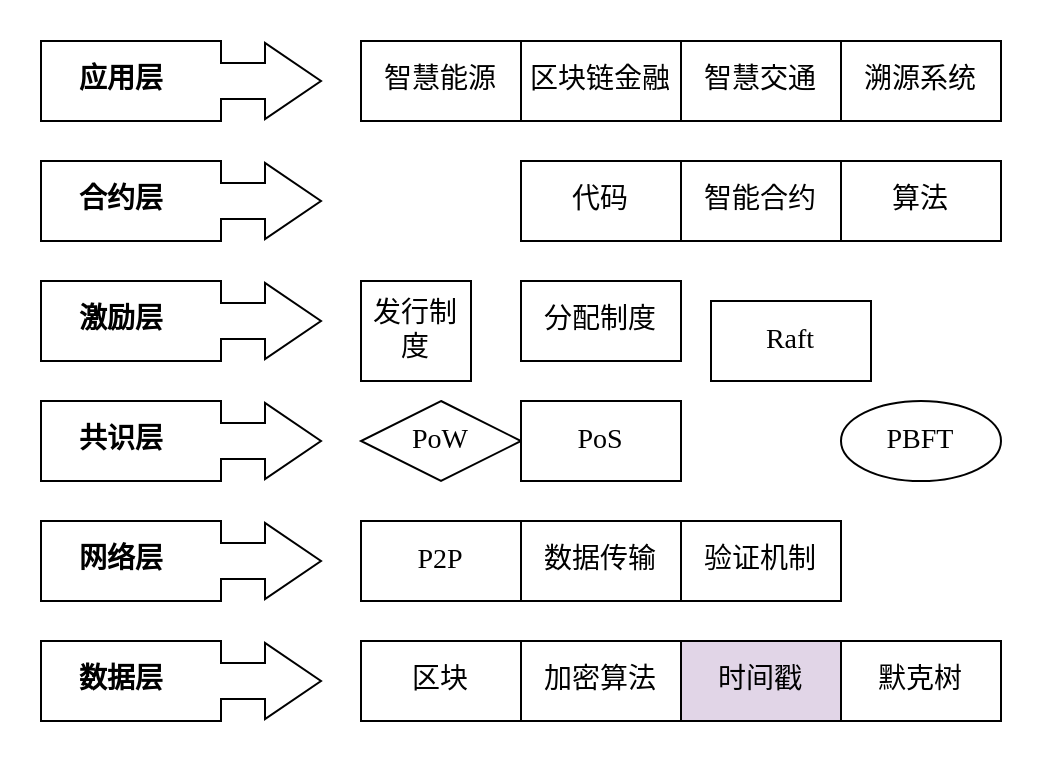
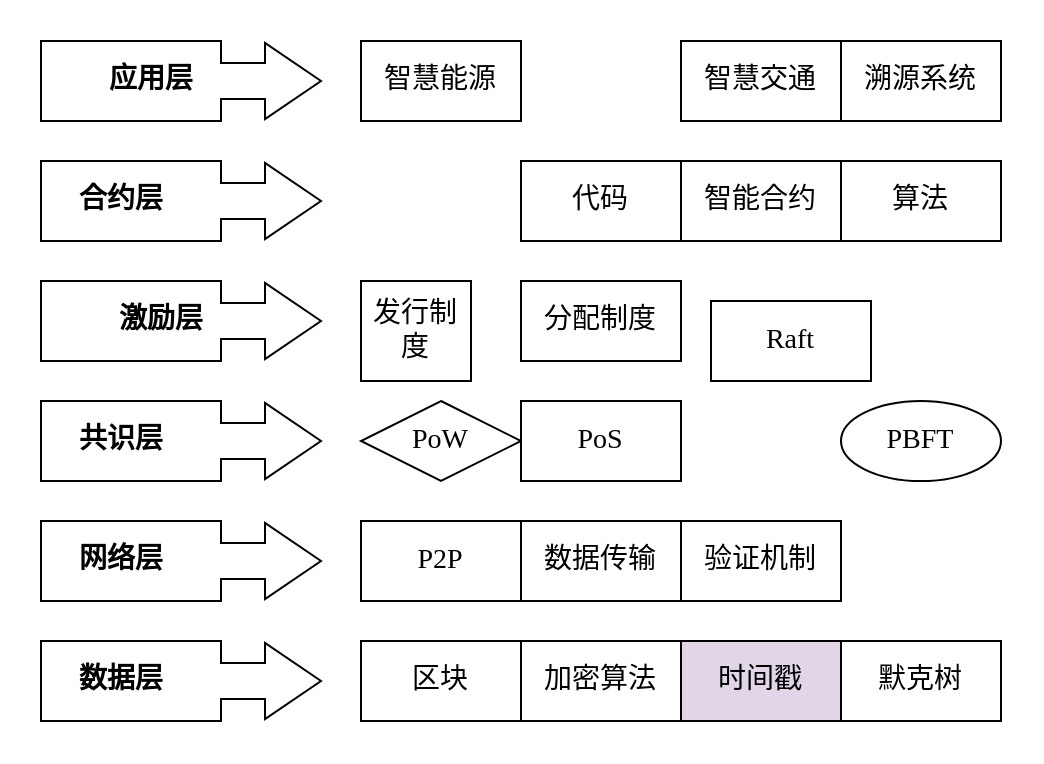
  <mxCell id="0" />
  <mxCell id="1" parent="0" />
  <mxCell id="2" value="" style="html=1;shadow=0;dashed=0;align=center;verticalAlign=middle;shape=mxgraph.arrows2.calloutArrow;dy=9;dx=28;notch=90;arrowHead=10;fontSize=14;fontFamily=宋体;" parent="1" vertex="1"><mxGeometry x="20" y="320" width="140" height="40" as="geometry" /></mxCell>
  <mxCell id="3" value="数据层" style="text;html=1;align=center;verticalAlign=middle;resizable=0;points=[];autosize=1;strokeColor=none;fillColor=none;fontSize=14;fontStyle=1;fontFamily=宋体;" parent="1" vertex="1"><mxGeometry x="25" y="325" width="70" height="30" as="geometry" /></mxCell>
  <mxCell id="4" value="区块" style="rounded=0;whiteSpace=wrap;html=1;fontSize=14;fontFamily=宋体;" parent="1" vertex="1"><mxGeometry x="180" y="320" width="80" height="40" as="geometry" /></mxCell>
  <mxCell id="5" value="加密算法" style="rounded=0;whiteSpace=wrap;html=1;fontSize=14;fontFamily=宋体;" parent="1" vertex="1"><mxGeometry x="260" y="320" width="80" height="40" as="geometry" /></mxCell>
  <mxCell id="6" value="时间戳" style="rounded=0;whiteSpace=wrap;html=1;fontSize=14;fontFamily=宋体;fillColor=#e1d5e7;" parent="1" vertex="1"><mxGeometry x="340" y="320" width="80" height="40" as="geometry" /></mxCell>
  <mxCell id="7" value="默克树" style="rounded=0;whiteSpace=wrap;html=1;fontSize=14;fontFamily=宋体;" parent="1" vertex="1"><mxGeometry x="420" y="320" width="80" height="40" as="geometry" /></mxCell>
  <mxCell id="8" value="" style="html=1;shadow=0;dashed=0;align=center;verticalAlign=middle;shape=mxgraph.arrows2.calloutArrow;dy=9;dx=28;notch=90;arrowHead=10;fontSize=14;fontFamily=宋体;" parent="1" vertex="1"><mxGeometry x="20" y="260" width="140" height="40" as="geometry" /></mxCell>
  <mxCell id="9" value="网络层" style="text;html=1;align=center;verticalAlign=middle;resizable=0;points=[];autosize=1;strokeColor=none;fillColor=none;fontSize=14;fontStyle=1;fontFamily=宋体;" parent="1" vertex="1"><mxGeometry x="25" y="265" width="70" height="30" as="geometry" /></mxCell>
  <mxCell id="10" value="P2P" style="rounded=0;whiteSpace=wrap;html=1;fontSize=14;fontFamily=Times New Roman;" parent="1" vertex="1"><mxGeometry x="180" y="260" width="80" height="40" as="geometry" /></mxCell>
  <mxCell id="11" value="数据传输" style="rounded=0;whiteSpace=wrap;html=1;fontSize=14;fontFamily=宋体;" parent="1" vertex="1"><mxGeometry x="260" y="260" width="80" height="40" as="geometry" /></mxCell>
  <mxCell id="12" value="验证机制" style="rounded=0;whiteSpace=wrap;html=1;fontSize=14;fontFamily=宋体;" parent="1" vertex="1"><mxGeometry x="340" y="260" width="80" height="40" as="geometry" /></mxCell>
  <mxCell id="13" value="" style="html=1;shadow=0;dashed=0;align=center;verticalAlign=middle;shape=mxgraph.arrows2.calloutArrow;dy=9;dx=28;notch=90;arrowHead=10;fontSize=14;fontFamily=宋体;" parent="1" vertex="1"><mxGeometry x="20" y="200" width="140" height="40" as="geometry" /></mxCell>
  <mxCell id="14" value="共识层" style="text;html=1;align=center;verticalAlign=middle;resizable=0;points=[];autosize=1;strokeColor=none;fillColor=none;fontSize=14;fontStyle=1;fontFamily=宋体;" parent="1" vertex="1"><mxGeometry x="25" y="205" width="70" height="30" as="geometry" /></mxCell>
  <mxCell id="15" value="PoW" style="rhombus;whiteSpace=wrap;html=1;fontSize=14;fontFamily=Times New Roman;" parent="1" vertex="1"><mxGeometry x="180" y="200" width="80" height="40" as="geometry" /></mxCell>
  <mxCell id="16" value="PoS" style="rounded=0;whiteSpace=wrap;html=1;fontSize=14;fontFamily=Times New Roman;" parent="1" vertex="1"><mxGeometry x="260" y="200" width="80" height="40" as="geometry" /></mxCell>
  <mxCell id="17" value="Raft" style="rounded=0;whiteSpace=wrap;html=1;fontSize=14;fontFamily=Times New Roman;" parent="1" vertex="1"><mxGeometry x="355" y="150" width="80" height="40" as="geometry" /></mxCell>
  <mxCell id="18" value="PBFT" style="ellipse;whiteSpace=wrap;html=1;fontSize=14;fontFamily=Times New Roman;" parent="1" vertex="1"><mxGeometry x="420" y="200" width="80" height="40" as="geometry" /></mxCell>
  <mxCell id="19" value="" style="html=1;shadow=0;dashed=0;align=center;verticalAlign=middle;shape=mxgraph.arrows2.calloutArrow;dy=9;dx=28;notch=90;arrowHead=10;fontSize=14;fontFamily=宋体;" parent="1" vertex="1"><mxGeometry x="20" y="140" width="140" height="40" as="geometry" /></mxCell>
- <mxCell id="20" value="激励层" style="text;html=1;align=center;verticalAlign=middle;resizable=0;points=[];autosize=1;strokeColor=none;fillColor=none;fontSize=14;fontStyle=1;fontFamily=宋体;" parent="1" vertex="1"><mxGeometry x="25" y="145" width="70" height="30" as="geometry" /></mxCell>
+ <mxCell id="20" value="激励层" style="text;html=1;align=center;verticalAlign=middle;resizable=0;points=[];autosize=1;strokeColor=none;fillColor=none;fontSize=14;fontStyle=1;fontFamily=宋体;" parent="1" vertex="1"><mxGeometry x="45" y="145" width="70" height="30" as="geometry" /></mxCell>
  <mxCell id="21" value="发行制度" style="rounded=0;whiteSpace=wrap;html=1;fontSize=14;fontFamily=宋体;" parent="1" vertex="1"><mxGeometry x="180" y="140" width="55" height="50" as="geometry" /></mxCell>
  <mxCell id="22" value="分配制度" style="rounded=0;whiteSpace=wrap;html=1;fontSize=14;fontFamily=宋体;" parent="1" vertex="1"><mxGeometry x="260" y="140" width="80" height="40" as="geometry" /></mxCell>
  <mxCell id="23" value="" style="html=1;shadow=0;dashed=0;align=center;verticalAlign=middle;shape=mxgraph.arrows2.calloutArrow;dy=9;dx=28;notch=90;arrowHead=10;fontSize=14;fontFamily=宋体;" parent="1" vertex="1"><mxGeometry x="20" y="80" width="140" height="40" as="geometry" /></mxCell>
  <mxCell id="24" value="合约层" style="text;html=1;align=center;verticalAlign=middle;resizable=0;points=[];autosize=1;strokeColor=none;fillColor=none;fontSize=14;fontStyle=1;fontFamily=宋体;" parent="1" vertex="1"><mxGeometry x="25" y="85" width="70" height="30" as="geometry" /></mxCell>
  <mxCell id="25" value="代码" style="rounded=0;whiteSpace=wrap;html=1;fontSize=14;fontFamily=宋体;" parent="1" vertex="1"><mxGeometry x="260" y="80" width="80" height="40" as="geometry" /></mxCell>
  <mxCell id="26" value="智能合约" style="rounded=0;whiteSpace=wrap;html=1;fontSize=14;fontFamily=宋体;" parent="1" vertex="1"><mxGeometry x="340" y="80" width="80" height="40" as="geometry" /></mxCell>
  <mxCell id="27" value="算法" style="rounded=0;whiteSpace=wrap;html=1;fontSize=14;fontFamily=宋体;" parent="1" vertex="1"><mxGeometry x="420" y="80" width="80" height="40" as="geometry" /></mxCell>
  <mxCell id="28" value="" style="html=1;shadow=0;dashed=0;align=center;verticalAlign=middle;shape=mxgraph.arrows2.calloutArrow;dy=9;dx=28;notch=90;arrowHead=10;fontSize=14;fontFamily=宋体;" parent="1" vertex="1"><mxGeometry x="20" y="20" width="140" height="40" as="geometry" /></mxCell>
- <mxCell id="29" value="应用层" style="text;html=1;align=center;verticalAlign=middle;resizable=0;points=[];autosize=1;strokeColor=none;fillColor=none;fontSize=14;fontStyle=1;fontFamily=宋体;" parent="1" vertex="1"><mxGeometry x="25" y="25" width="70" height="30" as="geometry" /></mxCell>
+ <mxCell id="29" value="应用层" style="text;html=1;align=center;verticalAlign=middle;resizable=0;points=[];autosize=1;strokeColor=none;fillColor=none;fontSize=14;fontStyle=1;fontFamily=宋体;" parent="1" vertex="1"><mxGeometry x="40" y="25" width="70" height="30" as="geometry" /></mxCell>
  <mxCell id="30" value="智慧能源" style="rounded=0;whiteSpace=wrap;html=1;fontSize=14;fontFamily=宋体;" parent="1" vertex="1"><mxGeometry x="180" y="20" width="80" height="40" as="geometry" /></mxCell>
- <mxCell id="31" value="区块链金融" style="rounded=0;whiteSpace=wrap;html=1;fontSize=14;fontFamily=宋体;" parent="1" vertex="1"><mxGeometry x="260" y="20" width="80" height="40" as="geometry" /></mxCell>
  <mxCell id="32" value="智慧交通" style="rounded=0;whiteSpace=wrap;html=1;fontSize=14;fontFamily=宋体;" parent="1" vertex="1"><mxGeometry x="340" y="20" width="80" height="40" as="geometry" /></mxCell>
  <mxCell id="33" value="溯源系统" style="rounded=0;whiteSpace=wrap;html=1;fontSize=14;fontFamily=宋体;" parent="1" vertex="1"><mxGeometry x="420" y="20" width="80" height="40" as="geometry" /></mxCell>
